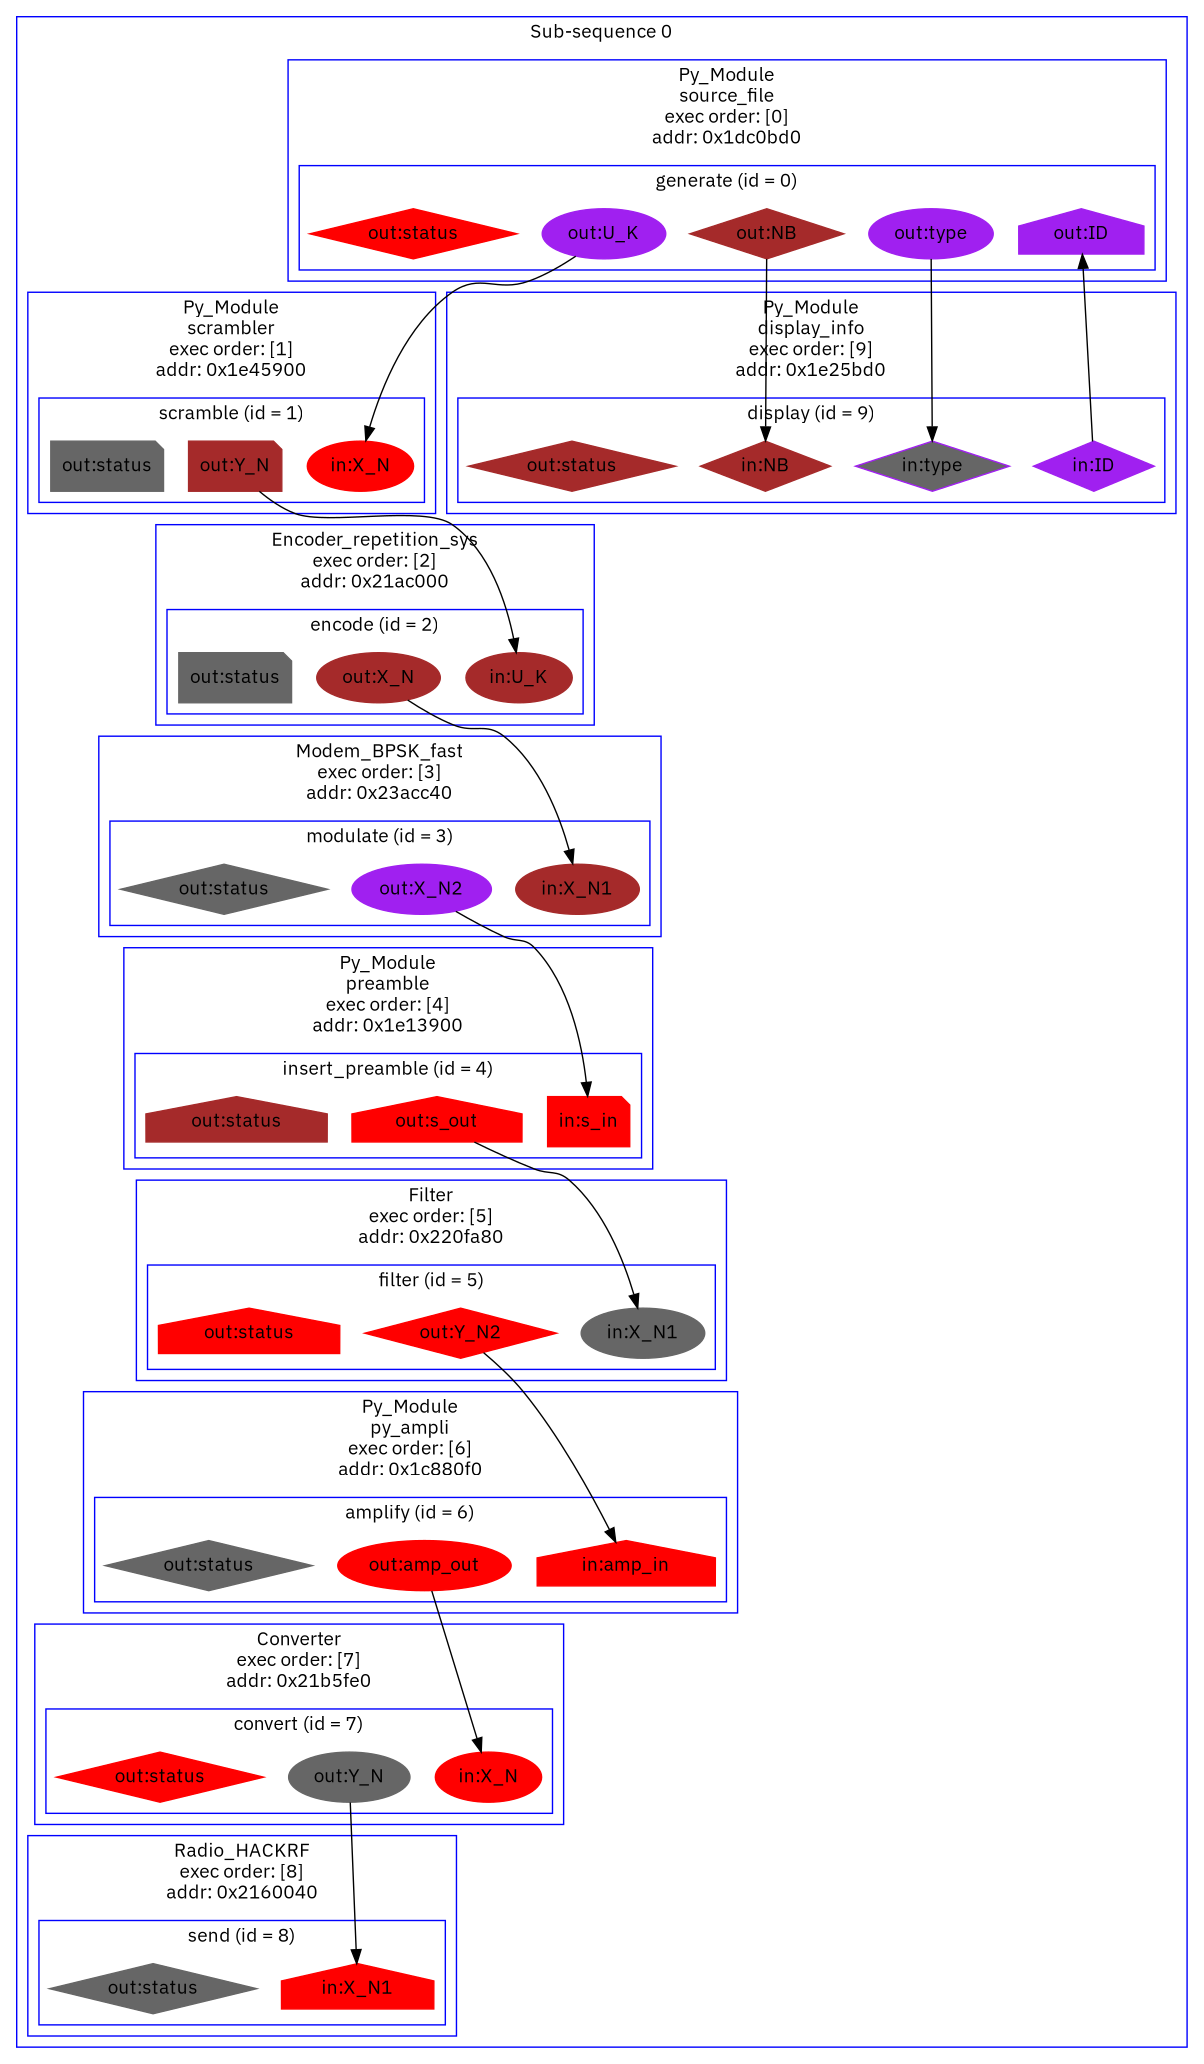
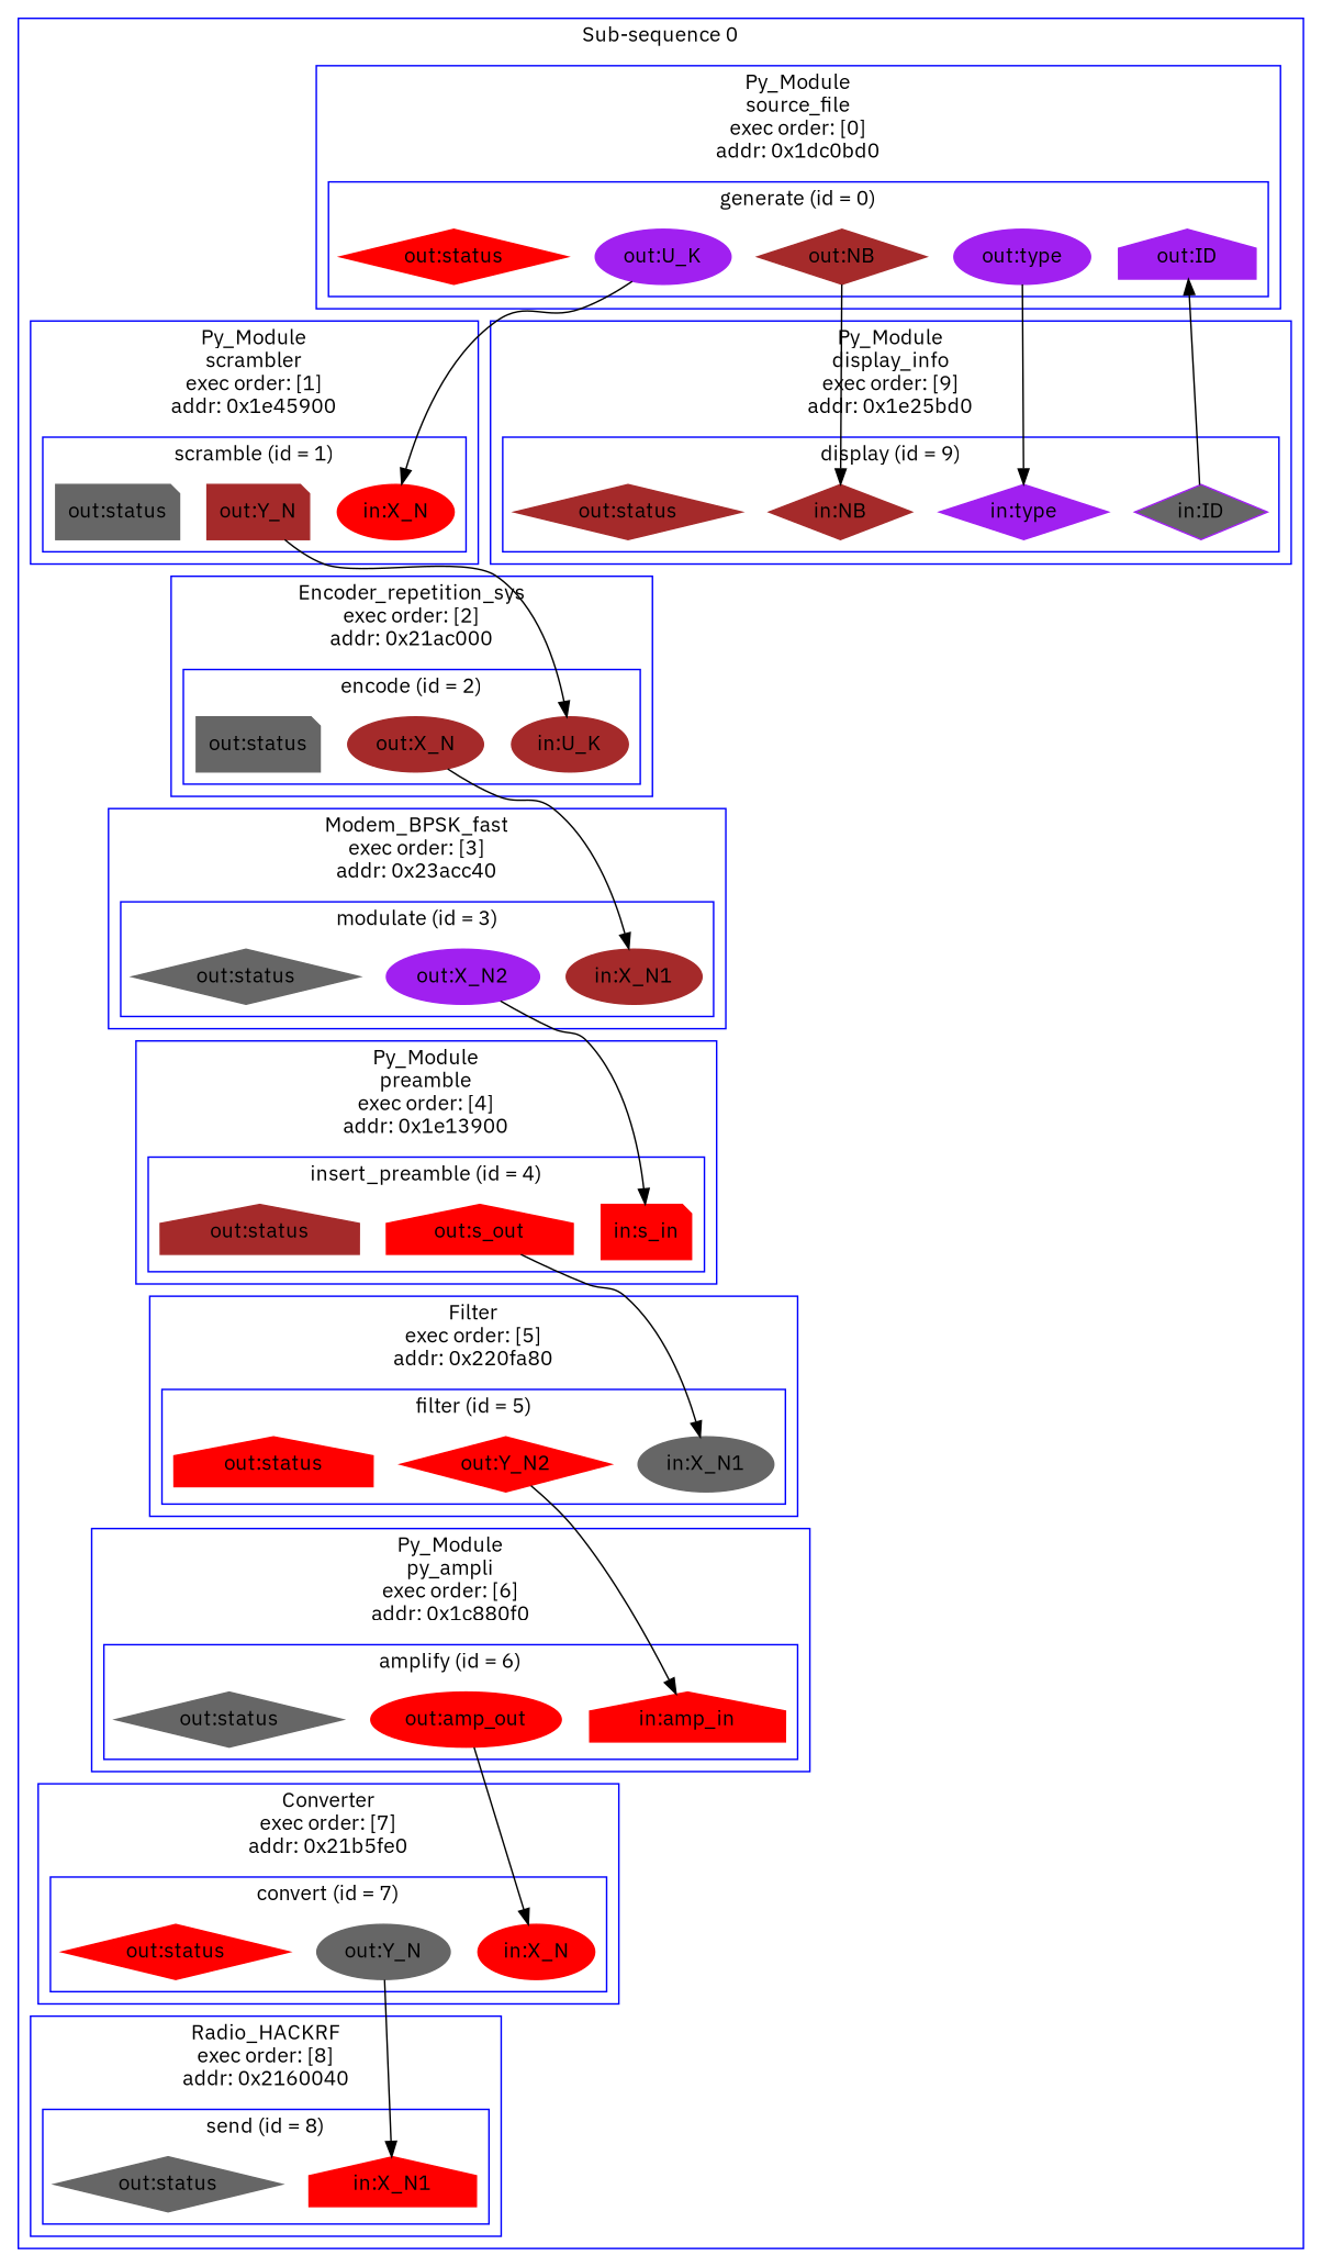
  digraph {
    fontname="IBM Plex Sans"
    node [color=red fontname="IBM Plex Sans" shape=ellipse style=filled]
    edge [fontname="IBM Plex Sans"]
    n1 [color=purple label="out:U_K"]
    n2 [color=brown label="out:NB" shape=diamond]
    n3 [color=purple label="out:ID" shape=house]
    n4 [color=purple label="out:type"]
    n5 [label="out:status" shape=diamond]
    n6 [label="in:X_N"]
    n7 [color=brown label="out:Y_N" shape=note]
    n8 [color=gray40 label="out:status" shape=note]
    n9 [color=brown label="in:U_K"]
    n10 [color=brown label="out:X_N"]
    n11 [color=gray40 label="out:status" shape=note]
    n12 [color=brown label="in:X_N1"]
    n13 [color=purple label="out:X_N2"]
    n14 [color=gray40 label="out:status" shape=diamond]
    n15 [label="in:s_in" shape=note]
    n16 [label="out:s_out" shape=house]
    n17 [color=brown label="out:status" shape=house]
    n18 [color=gray40 label="in:X_N1"]
    n19 [label="out:Y_N2" shape=diamond]
    n20 [label="out:status" shape=house]
    n21 [label="in:amp_in" shape=house]
    n22 [label="out:amp_out"]
    n23 [color=gray40 label="out:status" shape=diamond]
    n24 [label="in:X_N"]
    n25 [color=gray40 label="out:Y_N"]
    n26 [label="out:status" shape=diamond]
    n27 [label="in:X_N1" shape=house]
    n28 [color=gray40 label="out:status" shape=diamond]
    n29 [color=brown label="in:NB" shape=diamond]
-   n30 [color=purple label="in:ID" shape=diamond]
-   n31 [color=purple label="in:type" shape=diamond fillcolor=gray40]
+   n30 [color=purple label="in:ID" shape=diamond fillcolor=gray40]
+   n31 [color=purple label="in:type" shape=diamond]
    n32 [color=brown label="out:status" shape=diamond]
    subgraph cluster_1 {
      color=blue
      label="Sub-sequence 0"
      subgraph cluster_2 {
        color=blue
        label="Py_Module\nsource_file\nexec order: [0]\naddr: 0x1dc0bd0"
        subgraph cluster_3 {
          color=blue
          label="generate (id = 0)"
          n1
          n2
          n3
          n4
          n5
        }
      }
      subgraph cluster_4 {
        color=blue
        label="Py_Module\nscrambler\nexec order: [1]\naddr: 0x1e45900"
        subgraph cluster_5 {
          color=blue
          label="scramble (id = 1)"
          n6
          n7
          n8
        }
      }
      subgraph cluster_6 {
        color=blue
        label="Encoder_repetition_sys\nexec order: [2]\naddr: 0x21ac000"
        subgraph cluster_7 {
          color=blue
          label="encode (id = 2)"
          n9
          n10
          n11
        }
      }
      subgraph cluster_8 {
        color=blue
        label="Modem_BPSK_fast\nexec order: [3]\naddr: 0x23acc40"
        subgraph cluster_9 {
          color=blue
          label="modulate (id = 3)"
          n12
          n13
          n14
        }
      }
      subgraph cluster_10 {
        color=blue
        label="Py_Module\npreamble\nexec order: [4]\naddr: 0x1e13900"
        subgraph cluster_11 {
          color=blue
          label="insert_preamble (id = 4)"
          n15
          n16
          n17
        }
      }
      subgraph cluster_12 {
        color=blue
        label="Filter\nexec order: [5]\naddr: 0x220fa80"
        subgraph cluster_13 {
          color=blue
          label="filter (id = 5)"
          n18
          n19
          n20
        }
      }
      subgraph cluster_14 {
        color=blue
        label="Py_Module\npy_ampli\nexec order: [6]\naddr: 0x1c880f0"
        subgraph cluster_15 {
          color=blue
          label="amplify (id = 6)"
          n21
          n22
          n23
        }
      }
      subgraph cluster_16 {
        color=blue
        label="Converter\nexec order: [7]\naddr: 0x21b5fe0"
        subgraph cluster_17 {
          color=blue
          label="convert (id = 7)"
          n24
          n25
          n26
        }
      }
      subgraph cluster_18 {
        color=blue
        label="Radio_HACKRF\nexec order: [8]\naddr: 0x2160040"
        subgraph cluster_19 {
          color=blue
          label="send (id = 8)"
          n27
          n28
        }
      }
      subgraph cluster_20 {
        color=blue
        label="Py_Module\ndisplay_info\nexec order: [9]\naddr: 0x1e25bd0"
        subgraph cluster_21 {
          color=blue
          label="display (id = 9)"
          n29
          n30
          n31
          n32
        }
      }
    }
    n1 -> n6
    n2 -> n29
    n4 -> n31
    n7 -> n9
    n10 -> n12
    n13 -> n15
    n16 -> n18
    n19 -> n21
    n22 -> n24
    n25 -> n27
    n30 -> n3
  }
